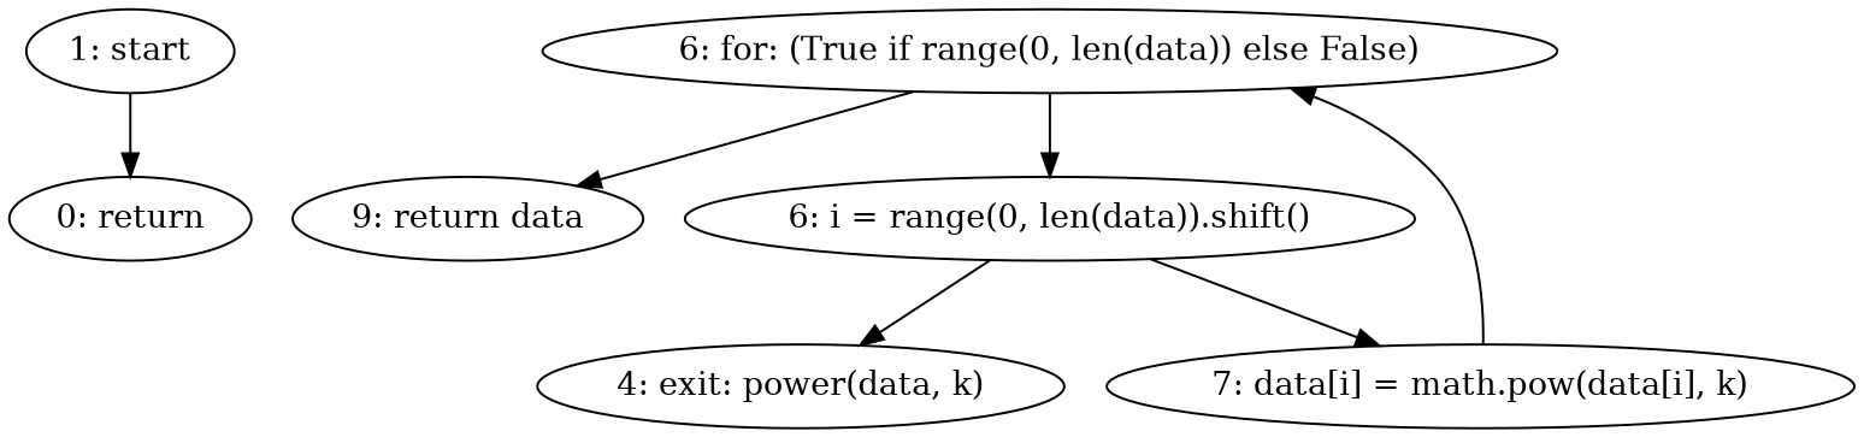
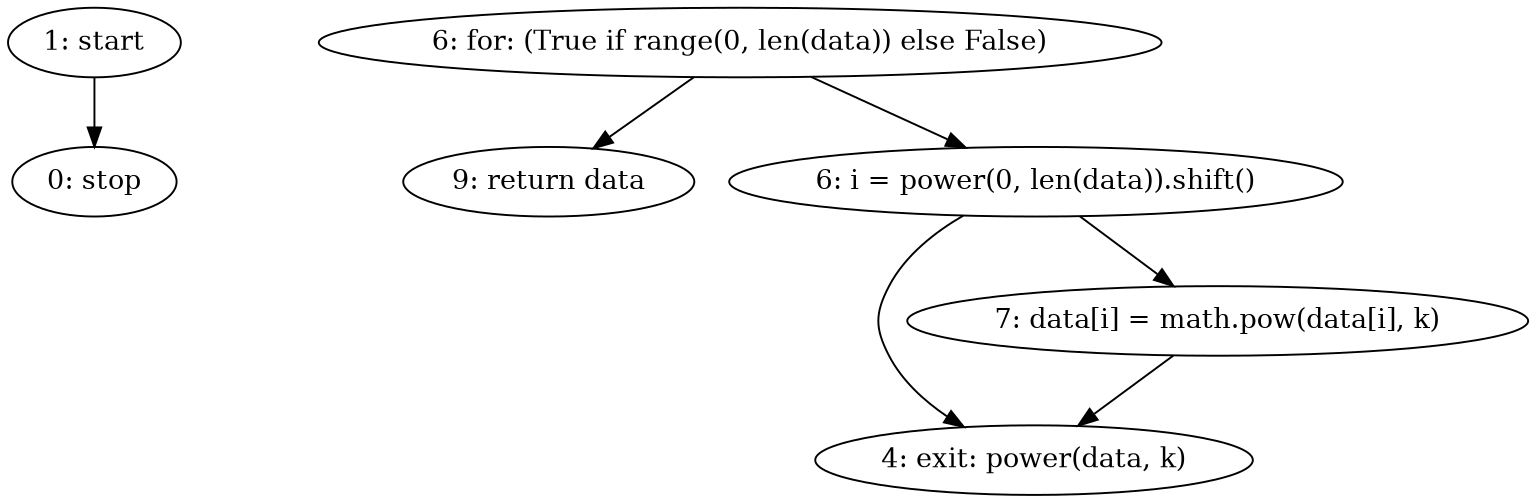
  strict digraph {
    n1 [label="1: start"]
-   n2 [label="0: return"]
+   n2 [label="0: stop"]
    n3 [label="6: for: (True if range(0, len(data)) else False)"]
    n4 [label="9: return data"]
-   n5 [label="6: i = range(0, len(data)).shift()"]
+   n5 [label="6: i = power(0, len(data)).shift()"]
    n6 [label="4: exit: power(data, k)"]
    n7 [label="7: data[i] = math.pow(data[i], k)"]
    n1 -> n2
    n3 -> n4
    n3 -> n5
    n5 -> n6
    n5 -> n7
-   n7 -> n3
+   n7 -> n6
  }
